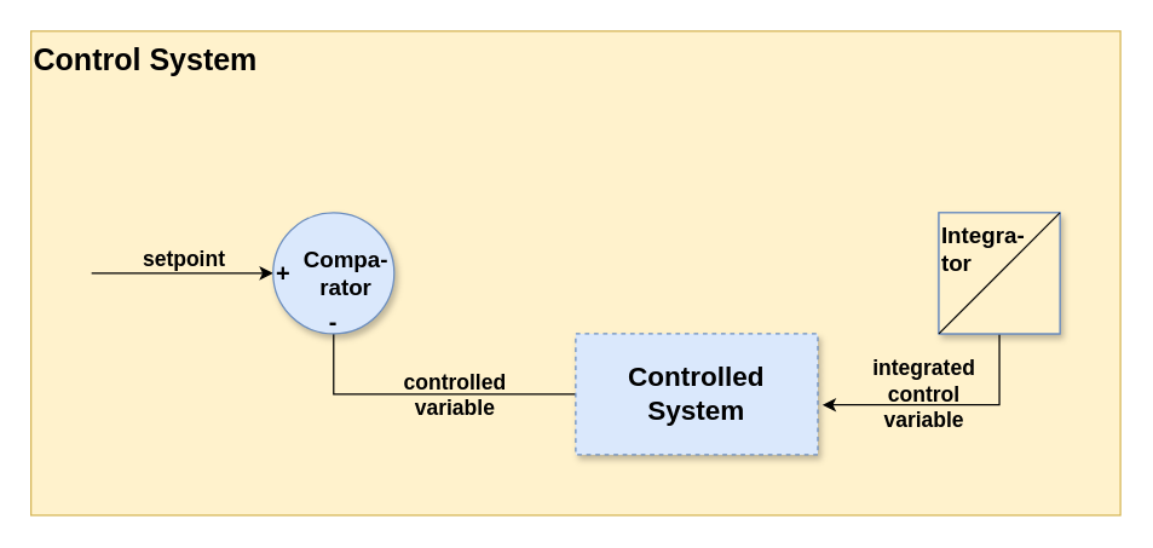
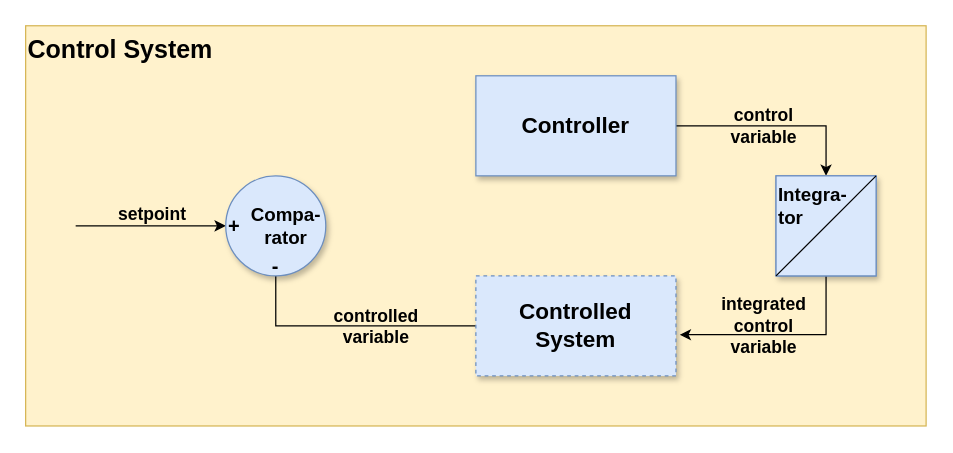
  <mxCell id="0" />
  <mxCell id="1" parent="0" />
  <mxCell id="2" value="Control System" style="rounded=0;whiteSpace=wrap;html=1;labelBackgroundColor=none;fontSize=20;align=left;verticalAlign=top;fontStyle=1;fillColor=#fff2cc;strokeColor=#d6b656;" vertex="1" parent="1"><mxGeometry x="20" y="20" width="720" height="320" as="geometry" /></mxCell>
+ <mxCell id="3" value="control&lt;br&gt;variable" style="edgeStyle=orthogonalEdgeStyle;rounded=0;orthogonalLoop=1;jettySize=auto;html=1;entryX=0.5;entryY=0;entryDx=0;entryDy=0;fontSize=14;labelBackgroundColor=none;fontStyle=1" parent="1" source="4" target="14" edge="1"><mxGeometry x="-0.125" relative="1" as="geometry"><mxPoint x="700" y="140" as="targetPoint" /><mxPoint as="offset" /></mxGeometry></mxCell>
+ <mxCell id="4" value="Controller" style="rounded=0;whiteSpace=wrap;html=1;fillColor=#dae8fc;strokeColor=#6c8ebf;fontStyle=1;fontSize=18;shadow=1;" parent="1" vertex="1"><mxGeometry x="380" y="60" width="160" height="80" as="geometry" /></mxCell>
  <mxCell id="5" value="controlled&lt;br&gt;variable" style="edgeStyle=orthogonalEdgeStyle;rounded=0;orthogonalLoop=1;jettySize=auto;html=1;fontSize=14;entryX=0.5;entryY=1;entryDx=0;entryDy=0;fontStyle=1;labelBackgroundColor=none;endArrow=none;" parent="1" source="6" target="10" edge="1"><mxGeometry x="-0.2" relative="1" as="geometry"><mxPoint as="offset" /></mxGeometry></mxCell>
  <mxCell id="6" value="Controlled &lt;br style=&quot;font-size: 18px;&quot;&gt;System" style="rounded=0;whiteSpace=wrap;html=1;fillColor=#dae8fc;strokeColor=#6c8ebf;fontStyle=1;fontSize=18;shadow=1;dashed=1;" parent="1" vertex="1"><mxGeometry x="380" y="220" width="160" height="80" as="geometry" /></mxCell>
  <mxCell id="7" value="integrated&lt;br style=&quot;font-size: 14px;&quot;&gt;control&lt;br style=&quot;font-size: 14px;&quot;&gt;variable" style="edgeStyle=orthogonalEdgeStyle;rounded=0;orthogonalLoop=1;jettySize=auto;html=1;entryX=1.019;entryY=0.588;entryDx=0;entryDy=0;entryPerimeter=0;fontSize=14;exitX=0.5;exitY=1;exitDx=0;exitDy=0;labelBackgroundColor=none;fontStyle=1" parent="1" source="14" target="6" edge="1"><mxGeometry x="0.183" y="-7" relative="1" as="geometry"><mxPoint x="700" y="220" as="sourcePoint" /><mxPoint as="offset" /></mxGeometry></mxCell>
  <mxCell id="8" style="edgeStyle=orthogonalEdgeStyle;rounded=0;orthogonalLoop=1;jettySize=auto;html=1;fontSize=14;endArrow=none;endFill=0;startArrow=classic;startFill=1;" parent="1" source="10" edge="1"><mxGeometry relative="1" as="geometry"><mxPoint x="60" y="180" as="targetPoint" /></mxGeometry></mxCell>
  <mxCell id="9" value="setpoint" style="edgeLabel;html=1;align=center;verticalAlign=middle;resizable=0;points=[];fontSize=14;labelBackgroundColor=none;fontStyle=1" parent="8" vertex="1" connectable="0"><mxGeometry x="0.783" y="-1" relative="1" as="geometry"><mxPoint x="47" y="-9" as="offset" /></mxGeometry></mxCell>
  <mxCell id="10" value="&amp;nbsp; &amp;nbsp; Compa-&lt;br style=&quot;font-size: 15px;&quot;&gt;&amp;nbsp; &amp;nbsp; rator" style="ellipse;whiteSpace=wrap;html=1;aspect=fixed;fontStyle=1;fontSize=15;fillColor=#dae8fc;strokeColor=#6c8ebf;verticalAlign=middle;align=center;shadow=1;" parent="1" vertex="1"><mxGeometry x="180" y="140" width="80" height="80" as="geometry" /></mxCell>
  <mxCell id="11" value="-" style="text;html=1;strokeColor=none;fillColor=none;align=center;verticalAlign=middle;whiteSpace=wrap;rounded=0;labelBackgroundColor=none;fontSize=16;fontStyle=1" parent="1" vertex="1"><mxGeometry x="190" y="197" width="60" height="30" as="geometry" /></mxCell>
  <mxCell id="12" value="+" style="text;html=1;strokeColor=none;fillColor=none;align=center;verticalAlign=middle;whiteSpace=wrap;rounded=0;labelBackgroundColor=none;fontSize=16;fontStyle=1" parent="1" vertex="1"><mxGeometry x="157" y="165" width="60" height="30" as="geometry" /></mxCell>
  <mxCell id="13" value="" style="group;fillColor=#dae8fc;strokeColor=#6c8ebf;shadow=1;" parent="1" vertex="1" connectable="0"><mxGeometry x="620" y="140" width="80" height="80" as="geometry" /></mxCell>
- <mxCell id="14" value="Integra-&lt;br style=&quot;font-size: 15px;&quot;&gt;tor" style="rounded=0;whiteSpace=wrap;html=1;fillColor=#fff2cc;strokeColor=#6c8ebf;fontStyle=1;fontSize=15;align=left;verticalAlign=top;" parent="13" vertex="1"><mxGeometry width="80" height="80" as="geometry" /></mxCell>
+ <mxCell id="14" value="Integra-&lt;br style=&quot;font-size: 15px;&quot;&gt;tor" style="rounded=0;whiteSpace=wrap;html=1;fillColor=#dae8fc;strokeColor=#6c8ebf;fontStyle=1;fontSize=15;align=left;verticalAlign=top;" parent="13" vertex="1"><mxGeometry width="80" height="80" as="geometry" /></mxCell>
  <mxCell id="15" value="" style="endArrow=none;html=1;rounded=0;labelBackgroundColor=none;fontSize=14;entryX=1;entryY=0;entryDx=0;entryDy=0;exitX=0;exitY=1;exitDx=0;exitDy=0;" parent="13" source="14" target="14" edge="1"><mxGeometry width="50" height="50" relative="1" as="geometry"><mxPoint x="-80" y="-10" as="sourcePoint" /><mxPoint x="-30" y="-60" as="targetPoint" /></mxGeometry></mxCell>
